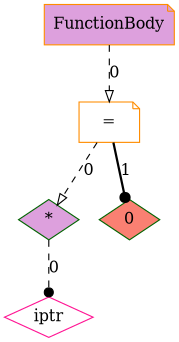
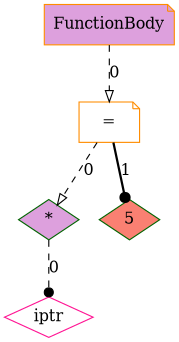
  strict digraph {
    node [style=filled fillcolor=plum color=darkorange shape=diamond]
    edge [style=dashed arrowhead=onormal]
    n1 [label=FunctionBody shape=note]
    n2 [label="=" fillcolor=white shape=note]
    n3 [label="*" color=darkgreen]
-   n4 [label=0 fillcolor=salmon color=darkgreen]
+   n4 [label=5 fillcolor=salmon color=darkgreen]
    n5 [label=iptr fillcolor=white color=deeppink]
    n1 -> n2 [label=0]
    n2 -> n3 [label=0]
    n2 -> n4 [label=1 style=bold arrowhead=dot]
    n3 -> n5 [label=0 arrowhead=dot]
  }
